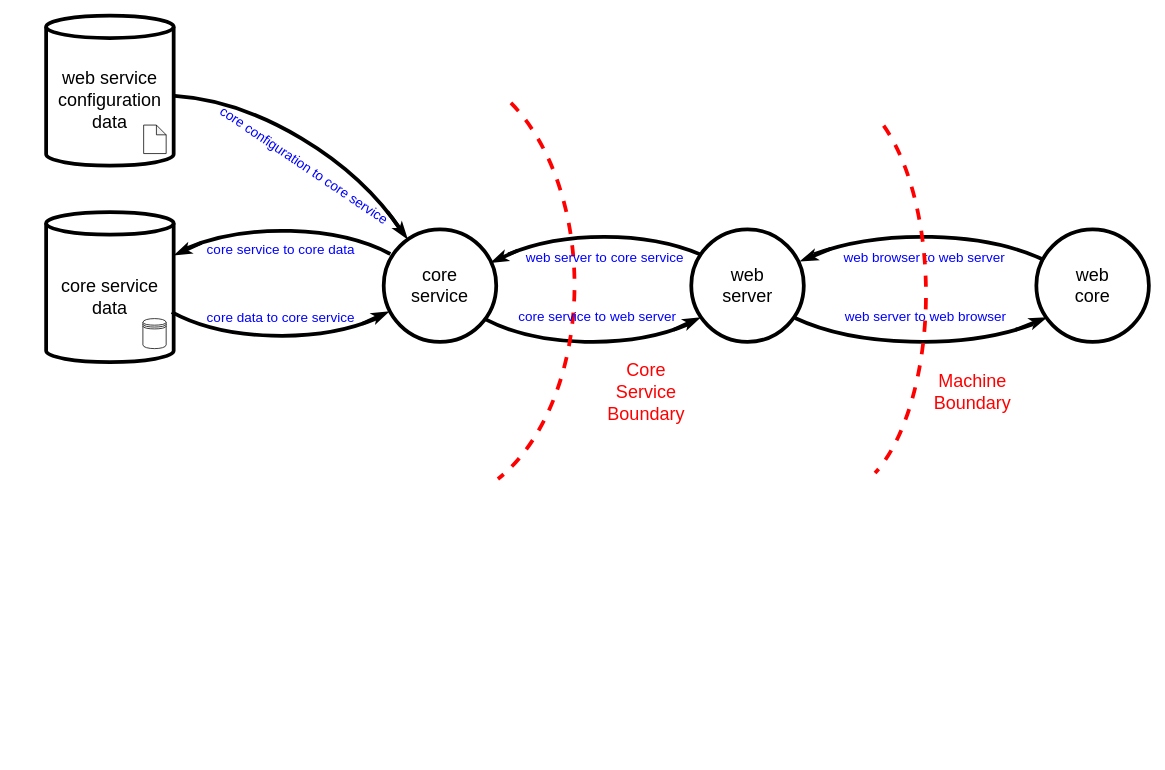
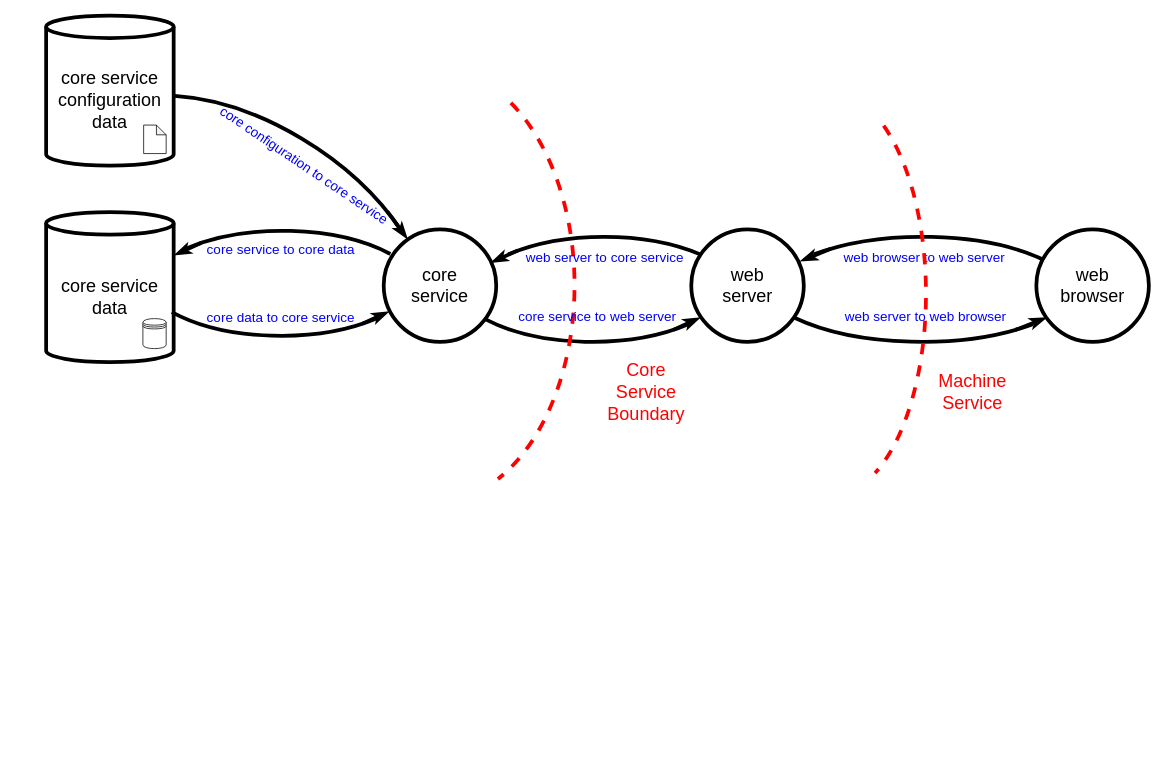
  <mxCell id="0" />
  <mxCell id="1" value="elements" style="" parent="0" />
- <mxCell id="2" value="&lt;font style=&quot;font-size: 24px;&quot;&gt;web service&lt;br&gt;configuration&lt;br&gt;data&lt;br&gt;&lt;/font&gt;" style="shape=cylinder3;whiteSpace=wrap;html=1;boundedLbl=1;backgroundOutline=1;size=15;strokeWidth=5;fillColor=none;" vertex="1" parent="1"><mxGeometry x="33" y="20" width="170" height="200" as="geometry" /></mxCell>
+ <mxCell id="2" value="&lt;font style=&quot;font-size: 24px;&quot;&gt;core service&lt;br&gt;configuration&lt;br&gt;data&lt;br&gt;&lt;/font&gt;" style="shape=cylinder3;whiteSpace=wrap;html=1;boundedLbl=1;backgroundOutline=1;size=15;strokeWidth=5;fillColor=none;" vertex="1" parent="1"><mxGeometry x="33" y="20" width="170" height="200" as="geometry" /></mxCell>
  <mxCell id="3" value="&lt;font style=&quot;font-size: 24px;&quot;&gt;core service&lt;br&gt;data&lt;br&gt;&lt;/font&gt;" style="shape=cylinder3;whiteSpace=wrap;html=1;boundedLbl=1;backgroundOutline=1;size=15;strokeWidth=5;fillColor=none;" vertex="1" parent="1"><mxGeometry x="33" y="282" width="170" height="200" as="geometry" /></mxCell>
  <mxCell id="4" value="" style="shape=note;whiteSpace=wrap;html=1;backgroundOutline=1;darkOpacity=0.05;size=13;fillColor=none;" vertex="1" parent="1"><mxGeometry x="163" y="166" width="30" height="38" as="geometry" /></mxCell>
  <mxCell id="5" value="&lt;font style=&quot;font-size: 24px;&quot;&gt;core&lt;br&gt;service&lt;br&gt;&lt;/font&gt;" style="ellipse;whiteSpace=wrap;html=1;aspect=fixed;strokeWidth=5;fillColor=none;" vertex="1" parent="1"><mxGeometry x="483" y="305" width="150" height="150" as="geometry" /></mxCell>
  <mxCell id="6" value="&lt;font style=&quot;font-size: 24px;&quot;&gt;web&lt;br&gt;server&lt;br&gt;&lt;/font&gt;" style="ellipse;whiteSpace=wrap;html=1;aspect=fixed;strokeWidth=5;fillColor=none;" vertex="1" parent="1"><mxGeometry x="893" y="305" width="150" height="150" as="geometry" /></mxCell>
  <mxCell id="7" value="" style="group" vertex="1" connectable="0" parent="1"><mxGeometry x="575" y="315" width="390" height="190" as="geometry" /></mxCell>
  <mxCell id="8" value="" style="verticalLabelPosition=bottom;verticalAlign=top;html=1;shape=mxgraph.basic.arc;startAngle=0.886;endAngle=0.114;strokeWidth=5;" vertex="1" parent="7"><mxGeometry x="7" width="390" height="190" as="geometry" /></mxCell>
  <mxCell id="9" value="" style="endArrow=classicThin;html=1;rounded=0;strokeWidth=5;endFill=1;entryX=0.138;entryY=0.163;entryDx=0;entryDy=0;entryPerimeter=0;exitX=0.228;exitY=0.079;exitDx=0;exitDy=0;exitPerimeter=0;" edge="1" parent="7"><mxGeometry width="50" height="50" relative="1" as="geometry"><mxPoint x="86.92" y="18.01" as="sourcePoint" /><mxPoint x="51.82" y="33.97" as="targetPoint" /></mxGeometry></mxCell>
  <mxCell id="10" value="" style="group;rotation=-180;" vertex="1" connectable="0" parent="7"><mxGeometry x="-9" y="-50" width="390" height="190" as="geometry" /></mxCell>
  <mxCell id="11" value="" style="verticalLabelPosition=bottom;verticalAlign=top;html=1;shape=mxgraph.basic.arc;startAngle=0.886;endAngle=0.13;strokeWidth=5;rotation=-180;" vertex="1" parent="10"><mxGeometry width="390" height="190" as="geometry" /></mxCell>
  <mxCell id="12" value="" style="endArrow=classicThin;html=1;rounded=0;strokeWidth=5;endFill=1;entryX=0.138;entryY=0.163;entryDx=0;entryDy=0;entryPerimeter=0;exitX=0.228;exitY=0.079;exitDx=0;exitDy=0;exitPerimeter=0;" edge="1" parent="10"><mxGeometry width="50" height="50" relative="1" as="geometry"><mxPoint x="303" y="174" as="sourcePoint" /><mxPoint x="338" y="158" as="targetPoint" /></mxGeometry></mxCell>
  <mxCell id="13" value="" style="group;rotation=-90;" vertex="1" connectable="0" parent="1"><mxGeometry x="393" y="485" width="680" height="338.75" as="geometry" /></mxCell>
  <mxCell id="14" value="" style="group;rotation=-270;" vertex="1" connectable="0" parent="13"><mxGeometry x="-50" y="9" width="730" height="329.75" as="geometry" /></mxCell>
  <mxCell id="15" value="" style="verticalLabelPosition=bottom;verticalAlign=top;html=1;shape=mxgraph.basic.arc;startAngle=0.842;endAngle=0.175;strokeWidth=5;rotation=90;strokeColor=#FF0000;dashed=1;" vertex="1" parent="14"><mxGeometry x="-82.62" y="-301.62" width="580" height="374" as="geometry" /></mxCell>
  <mxCell id="16" value="&lt;font style=&quot;&quot;&gt;&lt;font style=&quot;font-size: 18px;&quot; color=&quot;#0000ff&quot;&gt;core service to web server&lt;/font&gt;&lt;br&gt;&lt;/font&gt;" style="text;html=1;strokeColor=none;fillColor=none;align=center;verticalAlign=middle;whiteSpace=wrap;rounded=0;rotation=0;" vertex="1" parent="14"><mxGeometry x="280" y="-89" width="290" height="33" as="geometry" /></mxCell>
  <mxCell id="17" value="&lt;font style=&quot;&quot;&gt;&lt;font style=&quot;font-size: 18px;&quot; color=&quot;#0000ff&quot;&gt;web server to core service&lt;/font&gt;&lt;br&gt;&lt;/font&gt;" style="text;html=1;strokeColor=none;fillColor=none;align=center;verticalAlign=middle;whiteSpace=wrap;rounded=0;rotation=0;" vertex="1" parent="14"><mxGeometry x="290" y="-169" width="290" height="36" as="geometry" /></mxCell>
  <mxCell id="18" value="&lt;font style=&quot;font-size: 24px;&quot;&gt;&lt;font color=&quot;#ff0000&quot;&gt;Core Service Boundary&lt;/font&gt;&lt;br&gt;&lt;/font&gt;" style="text;html=1;strokeColor=none;fillColor=none;align=center;verticalAlign=middle;whiteSpace=wrap;rounded=0;" vertex="1" parent="14"><mxGeometry x="430" y="-19" width="120" height="93.63" as="geometry" /></mxCell>
  <mxCell id="19" value="" style="group" vertex="1" connectable="0" parent="1"><mxGeometry x="153" y="307" width="390" height="190" as="geometry" /></mxCell>
  <mxCell id="20" value="" style="verticalLabelPosition=bottom;verticalAlign=top;html=1;shape=mxgraph.basic.arc;startAngle=0.886;endAngle=0.132;strokeWidth=5;" vertex="1" parent="19"><mxGeometry width="390" height="190" as="geometry" /></mxCell>
  <mxCell id="21" value="" style="endArrow=classicThin;html=1;rounded=0;strokeWidth=5;endFill=1;entryX=0.138;entryY=0.163;entryDx=0;entryDy=0;entryPerimeter=0;exitX=0.228;exitY=0.079;exitDx=0;exitDy=0;exitPerimeter=0;" edge="1" parent="19"><mxGeometry width="50" height="50" relative="1" as="geometry"><mxPoint x="86.92" y="16.01" as="sourcePoint" /><mxPoint x="51.82" y="31.97" as="targetPoint" /></mxGeometry></mxCell>
  <mxCell id="22" value="" style="group;rotation=-180;" vertex="1" connectable="0" parent="19"><mxGeometry x="-2" y="-50" width="390" height="228" as="geometry" /></mxCell>
  <mxCell id="23" value="" style="verticalLabelPosition=bottom;verticalAlign=top;html=1;shape=mxgraph.basic.arc;startAngle=0.886;endAngle=0.134;strokeWidth=5;rotation=-180;" vertex="1" parent="22"><mxGeometry width="390" height="190" as="geometry" /></mxCell>
  <mxCell id="24" value="" style="endArrow=classicThin;html=1;rounded=0;strokeWidth=5;endFill=1;entryX=0.138;entryY=0.163;entryDx=0;entryDy=0;entryPerimeter=0;exitX=0.228;exitY=0.079;exitDx=0;exitDy=0;exitPerimeter=0;" edge="1" parent="22"><mxGeometry width="50" height="50" relative="1" as="geometry"><mxPoint x="303" y="174" as="sourcePoint" /><mxPoint x="338" y="158" as="targetPoint" /></mxGeometry></mxCell>
  <mxCell id="25" value="&lt;font style=&quot;&quot;&gt;&lt;font style=&quot;font-size: 18px;&quot; color=&quot;#0000ff&quot;&gt;core data to core service&lt;/font&gt;&lt;br&gt;&lt;/font&gt;" style="text;html=1;strokeColor=none;fillColor=none;align=center;verticalAlign=middle;whiteSpace=wrap;rounded=0;rotation=0;" vertex="1" parent="22"><mxGeometry x="85" y="148" width="220" height="35" as="geometry" /></mxCell>
  <mxCell id="26" value="&lt;font style=&quot;&quot;&gt;&lt;font style=&quot;font-size: 18px;&quot; color=&quot;#0000ff&quot;&gt;core service to core data&lt;/font&gt;&lt;br&gt;&lt;/font&gt;" style="text;html=1;strokeColor=none;fillColor=none;align=center;verticalAlign=middle;whiteSpace=wrap;rounded=0;rotation=0;" vertex="1" parent="19"><mxGeometry x="83" y="8" width="220" height="34" as="geometry" /></mxCell>
  <mxCell id="27" value="" style="verticalLabelPosition=bottom;verticalAlign=top;html=1;shape=mxgraph.basic.arc;startAngle=0.88;endAngle=0.1;strokeWidth=5;rotation=33;" vertex="1" parent="1"><mxGeometry x="20.79" y="166.2" width="554.21" height="330.8" as="geometry" /></mxCell>
  <mxCell id="28" value="" style="endArrow=classicThin;html=1;rounded=0;strokeWidth=5;endFill=1;entryX=0.138;entryY=0.163;entryDx=0;entryDy=0;entryPerimeter=0;exitX=0.737;exitY=0.057;exitDx=0;exitDy=0;exitPerimeter=0;" edge="1" parent="1"><mxGeometry width="50" height="50" relative="1" as="geometry"><mxPoint x="487.866" y="281.235" as="sourcePoint" /><mxPoint x="514" y="317" as="targetPoint" /></mxGeometry></mxCell>
  <mxCell id="29" value="&lt;font style=&quot;&quot;&gt;&lt;font style=&quot;font-size: 18px;&quot; color=&quot;#0000ff&quot;&gt;core configuration to core service&lt;/font&gt;&lt;br&gt;&lt;/font&gt;" style="text;html=1;strokeColor=none;fillColor=none;align=center;verticalAlign=middle;whiteSpace=wrap;rounded=0;rotation=34;" vertex="1" parent="1"><mxGeometry x="223" y="205" width="307.72" height="30" as="geometry" /></mxCell>
- <mxCell id="30" value="&lt;font style=&quot;font-size: 24px;&quot;&gt;web&lt;br&gt;core&lt;br&gt;&lt;/font&gt;" style="ellipse;whiteSpace=wrap;html=1;aspect=fixed;strokeWidth=5;fillColor=none;" vertex="1" parent="1"><mxGeometry x="1353" y="305" width="150" height="150" as="geometry" /></mxCell>
+ <mxCell id="30" value="&lt;font style=&quot;font-size: 24px;&quot;&gt;web&lt;br&gt;browser&lt;br&gt;&lt;/font&gt;" style="ellipse;whiteSpace=wrap;html=1;aspect=fixed;strokeWidth=5;fillColor=none;" vertex="1" parent="1"><mxGeometry x="1353" y="305" width="150" height="150" as="geometry" /></mxCell>
  <mxCell id="31" value="" style="verticalLabelPosition=bottom;verticalAlign=top;html=1;shape=mxgraph.basic.arc;startAngle=0.886;endAngle=0.132;strokeWidth=5;" vertex="1" parent="1"><mxGeometry x="981" y="315" width="440.0" height="190" as="geometry" /></mxCell>
  <mxCell id="32" value="" style="endArrow=classicThin;html=1;rounded=0;strokeWidth=5;endFill=1;entryX=0.138;entryY=0.163;entryDx=0;entryDy=0;entryPerimeter=0;exitX=0.228;exitY=0.079;exitDx=0;exitDy=0;exitPerimeter=0;" edge="1" parent="1"><mxGeometry width="50" height="50" relative="1" as="geometry"><mxPoint x="1079.064" y="331.01" as="sourcePoint" /><mxPoint x="1039.464" y="346.97" as="targetPoint" /></mxGeometry></mxCell>
  <mxCell id="33" value="" style="group;rotation=-180;" vertex="1" connectable="0" parent="1"><mxGeometry x="961.49" y="265" width="452.26" height="190" as="geometry" /></mxCell>
  <mxCell id="34" value="" style="verticalLabelPosition=bottom;verticalAlign=top;html=1;shape=mxgraph.basic.arc;startAngle=0.886;endAngle=0.134;strokeWidth=5;rotation=-180;" vertex="1" parent="33"><mxGeometry x="12.334" width="452.26" height="190" as="geometry" /></mxCell>
  <mxCell id="35" value="" style="endArrow=classicThin;html=1;rounded=0;strokeWidth=5;endFill=1;entryX=0.138;entryY=0.163;entryDx=0;entryDy=0;entryPerimeter=0;exitX=0.228;exitY=0.079;exitDx=0;exitDy=0;exitPerimeter=0;" edge="1" parent="33"><mxGeometry width="50" height="50" relative="1" as="geometry"><mxPoint x="363.706" y="174" as="sourcePoint" /><mxPoint x="404.293" y="158" as="targetPoint" /></mxGeometry></mxCell>
  <mxCell id="36" value="&lt;font style=&quot;&quot;&gt;&lt;font color=&quot;#0000ff&quot;&gt;&lt;span style=&quot;font-size: 18px;&quot;&gt;web server to web browser&lt;/span&gt;&lt;/font&gt;&lt;br&gt;&lt;/font&gt;" style="text;html=1;strokeColor=none;fillColor=none;align=center;verticalAlign=middle;whiteSpace=wrap;rounded=0;rotation=0;" vertex="1" parent="33"><mxGeometry x="116.702" y="140" width="255.121" height="33" as="geometry" /></mxCell>
  <mxCell id="37" value="&lt;font style=&quot;&quot;&gt;&lt;font style=&quot;font-size: 18px;&quot; color=&quot;#0000ff&quot;&gt;web browser to web server&lt;/font&gt;&lt;br&gt;&lt;/font&gt;" style="text;html=1;strokeColor=none;fillColor=none;align=center;verticalAlign=middle;whiteSpace=wrap;rounded=0;rotation=0;" vertex="1" parent="1"><mxGeometry x="1080.282" y="325" width="248.205" height="36" as="geometry" /></mxCell>
  <mxCell id="38" value="" style="shape=datastore;whiteSpace=wrap;html=1;fillColor=none;" vertex="1" parent="1"><mxGeometry x="162" y="424" width="31" height="40" as="geometry" /></mxCell>
- <mxCell id="39" value="&lt;font style=&quot;font-size: 24px;&quot;&gt;&lt;font color=&quot;#ff0000&quot;&gt;Machine Boundary&lt;/font&gt;&lt;br&gt;&lt;/font&gt;" style="text;html=1;strokeColor=none;fillColor=none;align=center;verticalAlign=middle;whiteSpace=wrap;rounded=0;" vertex="1" parent="1"><mxGeometry x="1208.49" y="475" width="120" height="93.63" as="geometry" /></mxCell>
+ <mxCell id="39" value="&lt;font style=&quot;font-size: 24px;&quot;&gt;&lt;font color=&quot;#ff0000&quot;&gt;Machine Service&lt;/font&gt;&lt;br&gt;&lt;/font&gt;" style="text;html=1;strokeColor=none;fillColor=none;align=center;verticalAlign=middle;whiteSpace=wrap;rounded=0;" vertex="1" parent="1"><mxGeometry x="1208.49" y="475" width="120" height="93.63" as="geometry" /></mxCell>
  <mxCell id="40" value="" style="verticalLabelPosition=bottom;verticalAlign=top;html=1;shape=mxgraph.basic.arc;startAngle=0.842;endAngle=0.175;strokeWidth=5;rotation=90;strokeColor=#FF0000;dashed=1;" vertex="1" parent="1"><mxGeometry x="813.6" y="266.8" width="535.74" height="248.8" as="geometry" /></mxCell>
